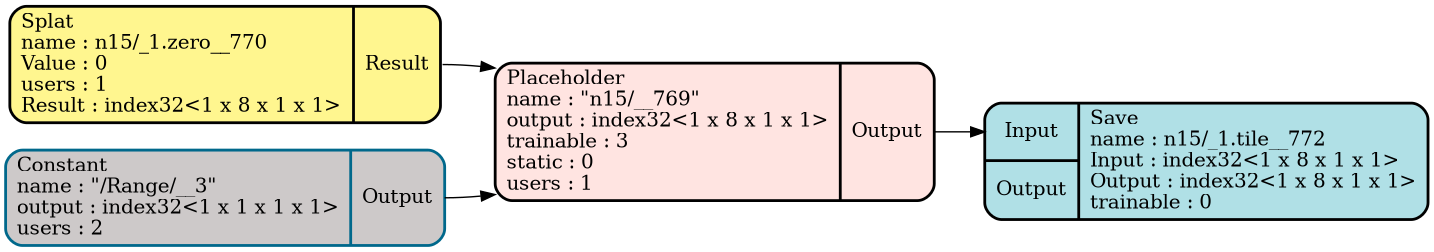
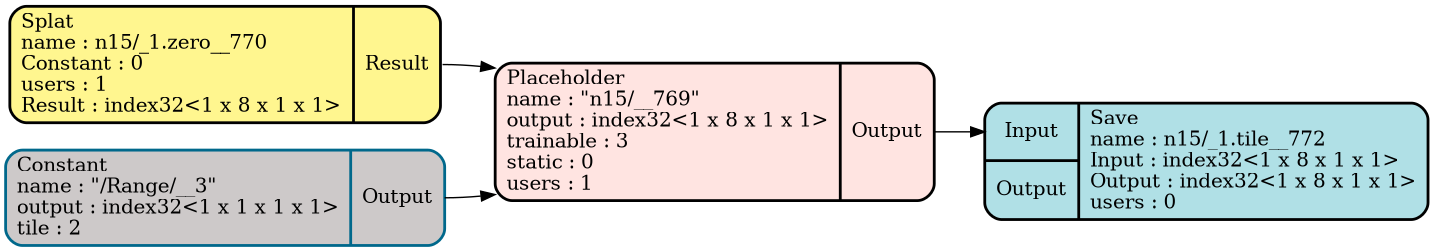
  digraph {
    rankdir=LR
    node [penwidth=2 shape=record style="filled,rounded"]
    edge [tailport=Result]
-   n1 [fillcolor=PowderBlue label="{{<Input>Input|<Output>Output}|{Save\lname : n15/_1.tile__772\lInput : index32\<1 x 8 x 1 x 1\>\lOutput : index32\<1 x 8 x 1 x 1\>\ltrainable : 0\l}}"]
+   n1 [fillcolor=PowderBlue label="{{<Input>Input|<Output>Output}|{Save\lname : n15/_1.tile__772\lInput : index32\<1 x 8 x 1 x 1\>\lOutput : index32\<1 x 8 x 1 x 1\>\lusers : 0\l}}"]
    n2 [fillcolor=MistyRose1 label="{{Placeholder\lname : \"n15/__769\"\loutput : index32\<1 x 8 x 1 x 1\>\ltrainable : 3\lstatic : 0\lusers : 1\l}|{<Output>Output}}"]
-   n3 [fillcolor=Khaki1 label="{{Splat\lname : n15/_1.zero__770\lValue : 0\lusers : 1\lResult : index32\<1 x 8 x 1 x 1\>\l}|{<Result>Result}}"]
-   n4 [color=DeepSkyBlue4 fillcolor=Snow3 label="{{Constant\lname : \"/Range/__3\"\loutput : index32\<1 x 1 x 1 x 1\>\lusers : 2\l}|{<Output>Output}}"]
+   n3 [fillcolor=Khaki1 label="{{Splat\lname : n15/_1.zero__770\lConstant : 0\lusers : 1\lResult : index32\<1 x 8 x 1 x 1\>\l}|{<Result>Result}}"]
+   n4 [color=DeepSkyBlue4 fillcolor=Snow3 label="{{Constant\lname : \"/Range/__3\"\loutput : index32\<1 x 1 x 1 x 1\>\ltile : 2\l}|{<Output>Output}}"]
    n2 -> n1 [headport=Input]
    n3 -> n2 [headport=Big]
    n4 -> n2 [headport=Small tailport=Output]
  }
